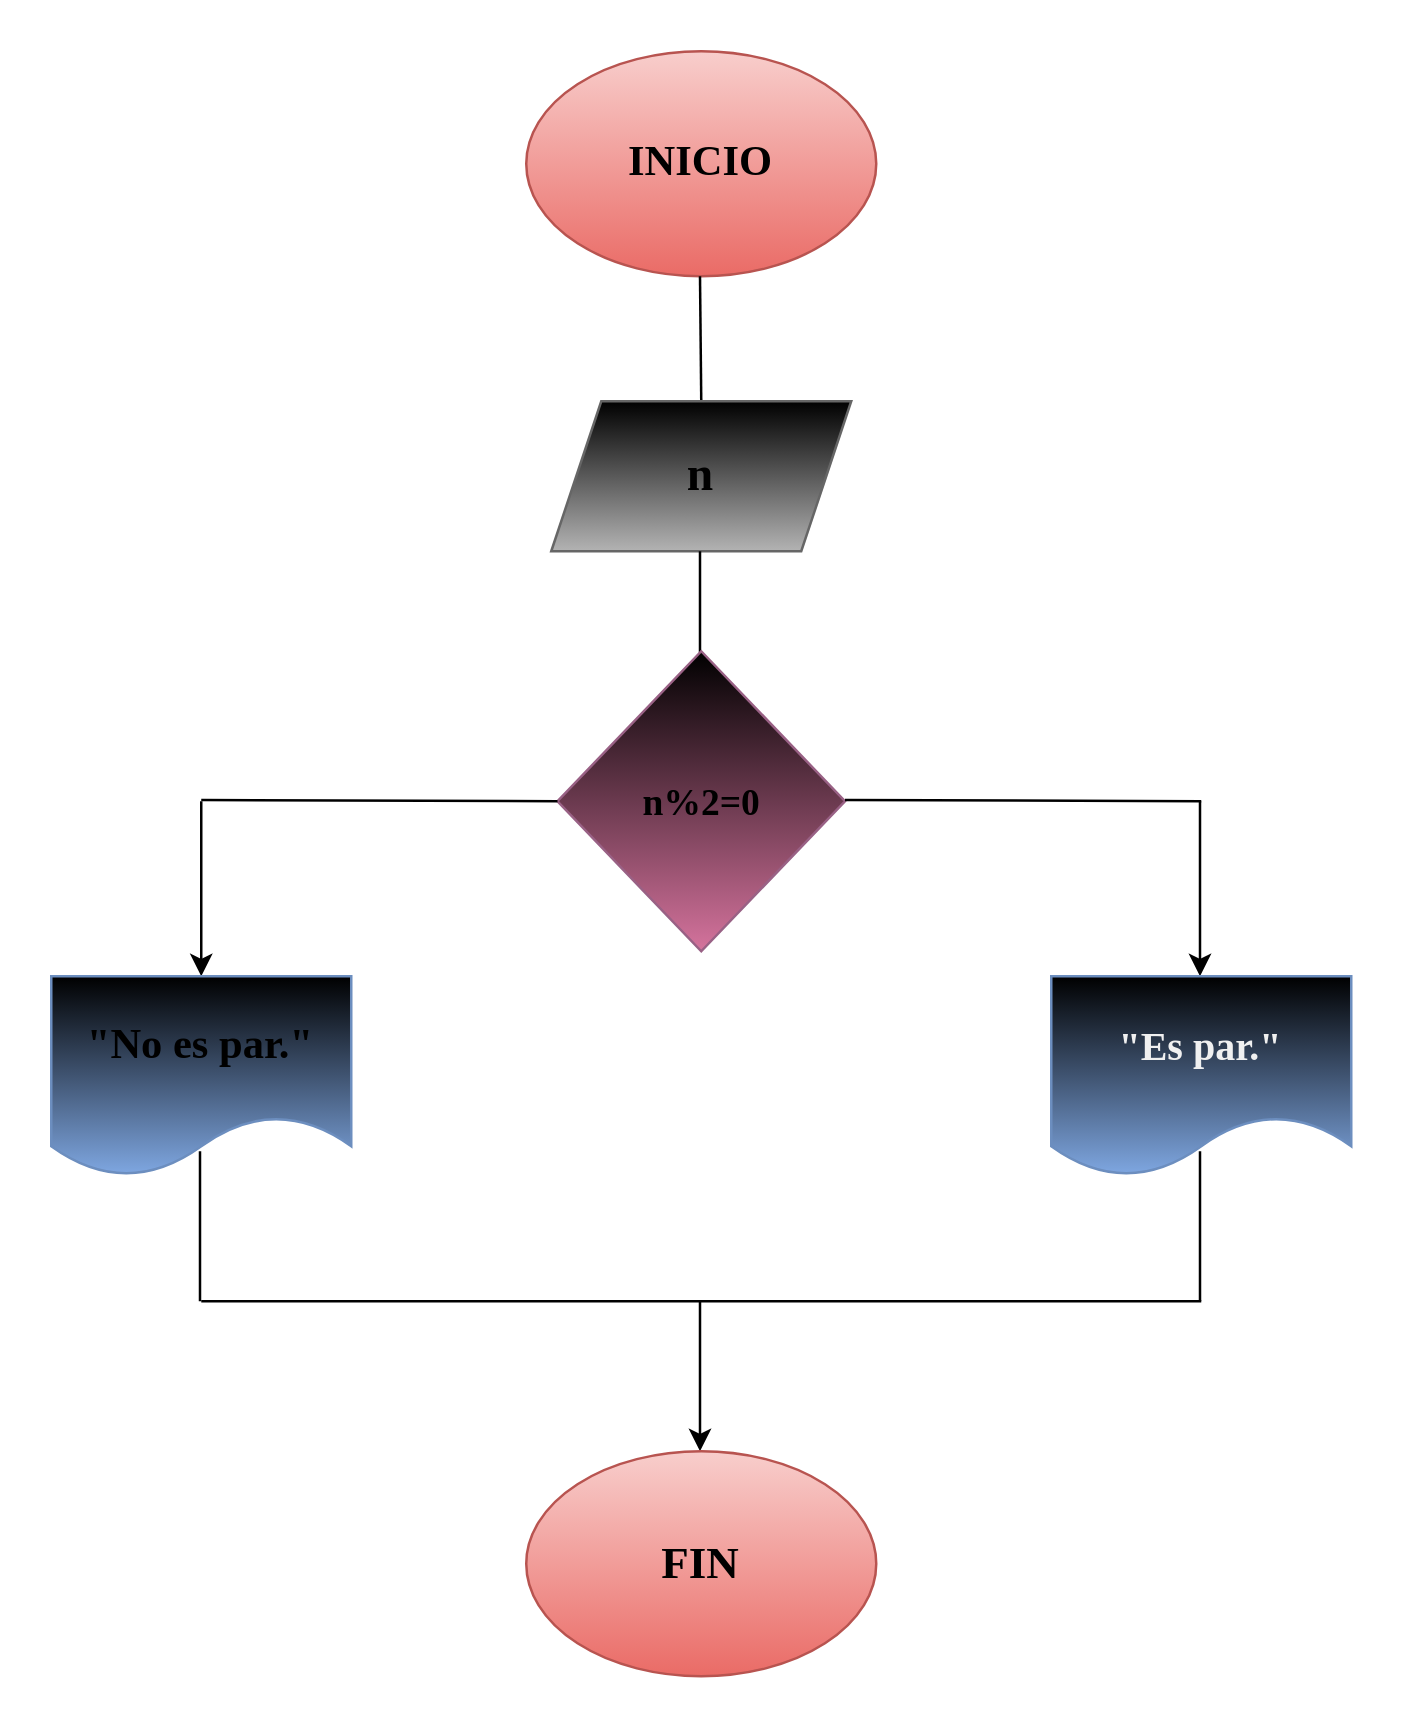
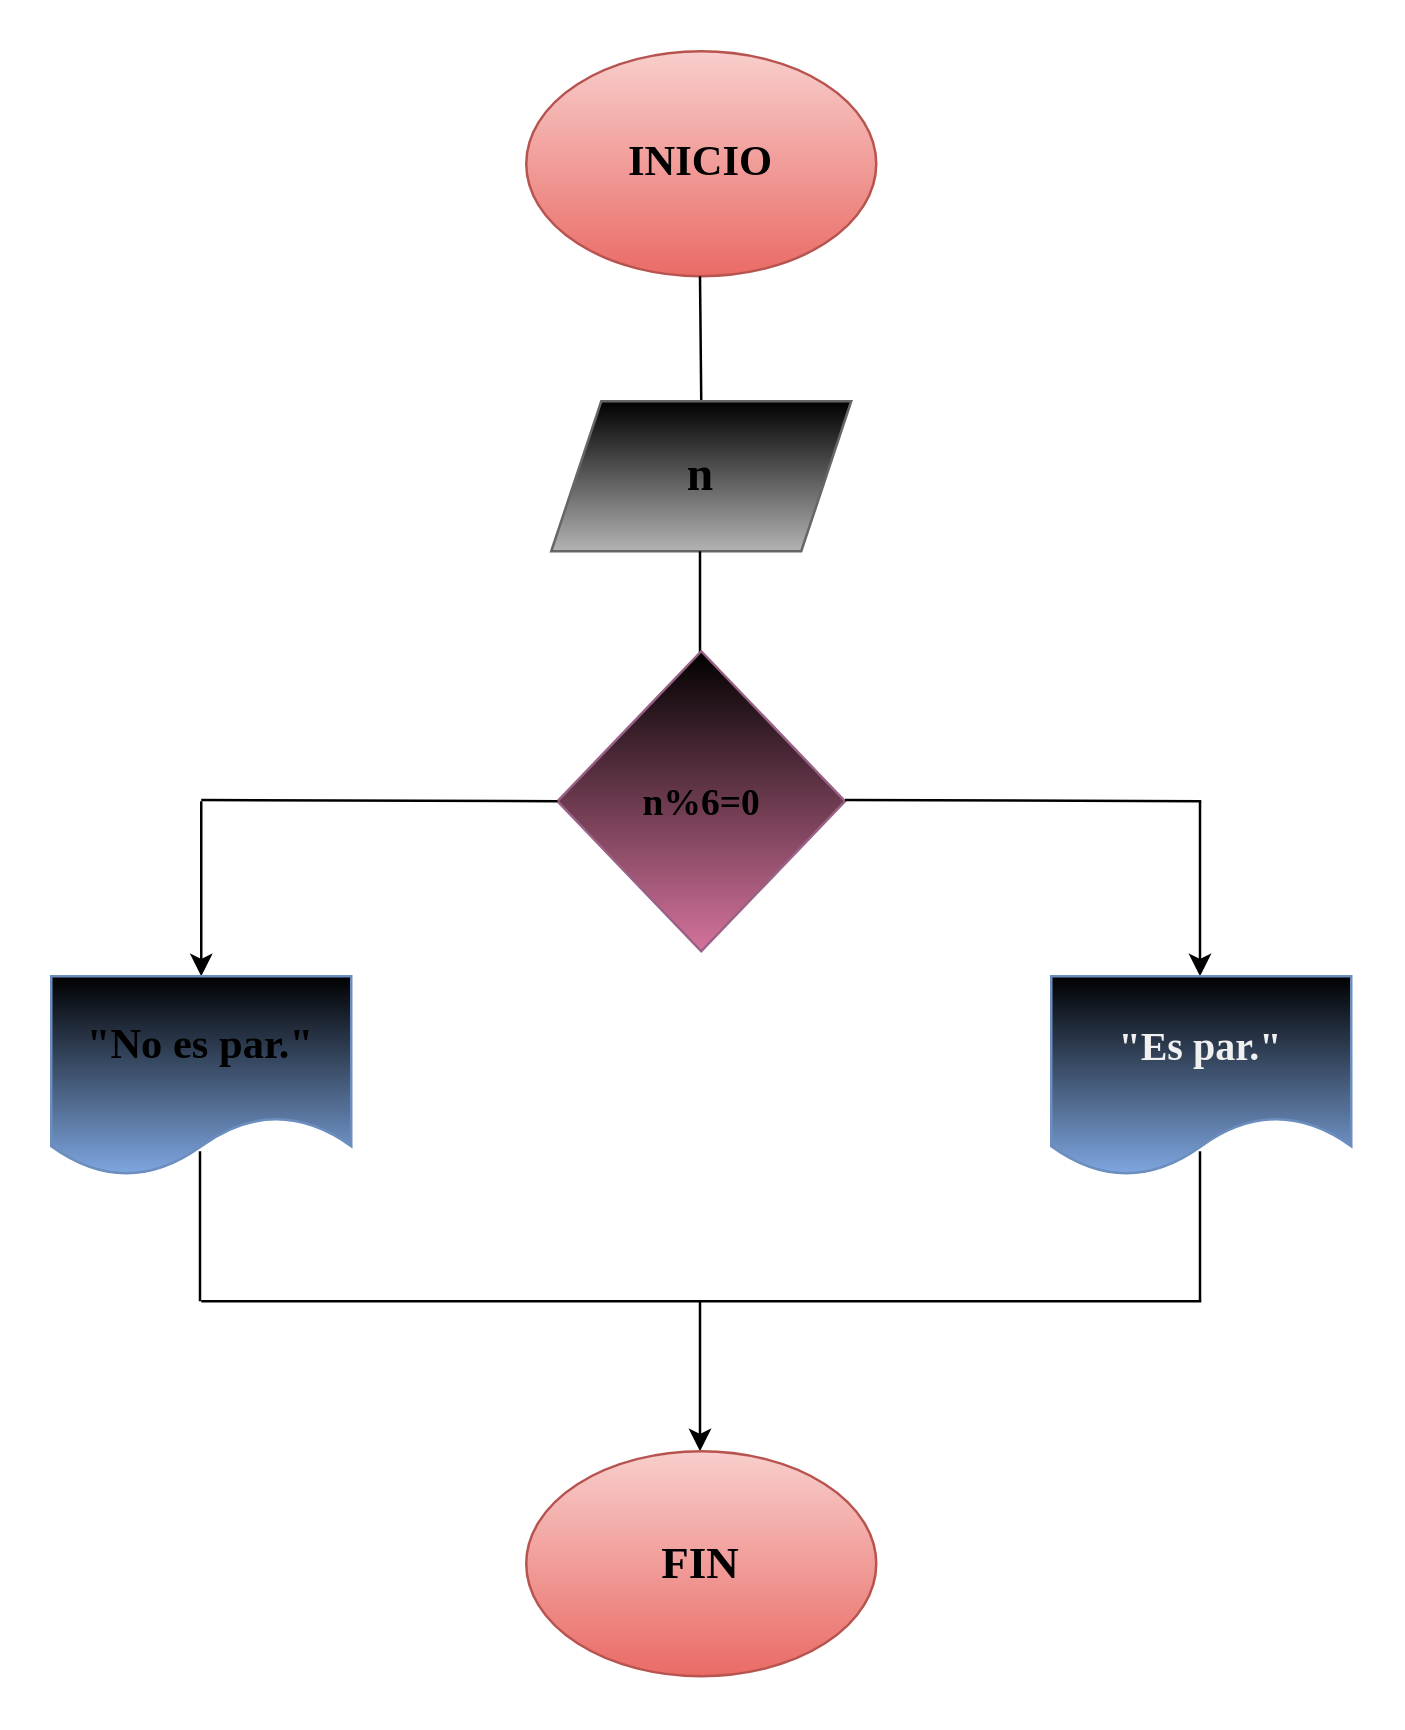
  <mxCell id="0" />
  <mxCell id="1" parent="0" />
  <mxCell id="2" value="INICIO" style="ellipse;whiteSpace=wrap;html=1;fillColor=#f8cecc;gradientColor=#ea6b66;strokeColor=#b85450;fontStyle=1;fontFamily=Verdana;fontColor=#000000;fontSize=17;" vertex="1" parent="1"><mxGeometry x="210" y="20" width="140" height="90" as="geometry" /></mxCell>
  <mxCell id="3" value="" style="endArrow=none;html=1;" edge="1" parent="1"><mxGeometry width="50" height="50" relative="1" as="geometry"><mxPoint x="280" y="160" as="sourcePoint" /><mxPoint x="279.5" y="110" as="targetPoint" /></mxGeometry></mxCell>
  <mxCell id="4" value="n" style="shape=parallelogram;perimeter=parallelogramPerimeter;whiteSpace=wrap;html=1;fixedSize=1;fillColor=#000000;gradientColor=#b3b3b3;strokeColor=#666666;fontStyle=1;fontFamily=Verdana;fontSize=19;" vertex="1" parent="1"><mxGeometry x="220" y="160" width="120" height="60" as="geometry" /></mxCell>
  <mxCell id="5" value="" style="endArrow=none;html=1;" edge="1" parent="1"><mxGeometry width="50" height="50" relative="1" as="geometry"><mxPoint x="279.5" y="220" as="sourcePoint" /><mxPoint x="279.5" y="270" as="targetPoint" /></mxGeometry></mxCell>
- <mxCell id="6" value="n%2=0" style="rhombus;whiteSpace=wrap;html=1;fontStyle=1;fontSize=15;fillColor=#000000;strokeColor=#996185;gradientColor=#d5739d;fontFamily=Verdana;" vertex="1" parent="1"><mxGeometry x="222.5" y="260" width="115" height="120" as="geometry" /></mxCell>
+ <mxCell id="6" value="n%6=0" style="rhombus;whiteSpace=wrap;html=1;fontStyle=1;fontSize=15;fillColor=#000000;strokeColor=#996185;gradientColor=#d5739d;fontFamily=Verdana;" vertex="1" parent="1"><mxGeometry x="222.5" y="260" width="115" height="120" as="geometry" /></mxCell>
  <mxCell id="7" value="" style="endArrow=none;html=1;" edge="1" parent="1"><mxGeometry width="50" height="50" relative="1" as="geometry"><mxPoint x="337.5" y="319.5" as="sourcePoint" /><mxPoint x="480" y="320" as="targetPoint" /></mxGeometry></mxCell>
  <mxCell id="8" value="" style="endArrow=none;html=1;" edge="1" parent="1"><mxGeometry width="50" height="50" relative="1" as="geometry"><mxPoint x="80" y="319.5" as="sourcePoint" /><mxPoint x="222.5" y="320" as="targetPoint" /></mxGeometry></mxCell>
  <mxCell id="9" value="" style="endArrow=classic;html=1;" edge="1" parent="1"><mxGeometry width="50" height="50" relative="1" as="geometry"><mxPoint x="80" y="320" as="sourcePoint" /><mxPoint x="80" y="390" as="targetPoint" /></mxGeometry></mxCell>
  <mxCell id="10" value="" style="endArrow=classic;html=1;" edge="1" parent="1"><mxGeometry width="50" height="50" relative="1" as="geometry"><mxPoint x="479.5" y="320" as="sourcePoint" /><mxPoint x="479.5" y="390" as="targetPoint" /></mxGeometry></mxCell>
  <mxCell id="11" value="&quot;No es par.&quot;" style="shape=document;whiteSpace=wrap;html=1;boundedLbl=1;fillColor=#000000;gradientColor=#7ea6e0;strokeColor=#6c8ebf;fontFamily=Verdana;fontSize=17;fontStyle=1" vertex="1" parent="1"><mxGeometry x="20" y="390" width="120" height="80" as="geometry" /></mxCell>
  <mxCell id="12" value="&quot;Es par.&quot;" style="shape=document;whiteSpace=wrap;html=1;boundedLbl=1;fillColor=#000000;gradientColor=#7ea6e0;strokeColor=#6c8ebf;fontFamily=Verdana;fontStyle=1;fontColor=#F0F0F0;fontSize=16;" vertex="1" parent="1"><mxGeometry x="420" y="390" width="120" height="80" as="geometry" /></mxCell>
  <mxCell id="13" value="" style="endArrow=none;html=1;" edge="1" parent="1"><mxGeometry width="50" height="50" relative="1" as="geometry"><mxPoint x="79.5" y="520" as="sourcePoint" /><mxPoint x="79.5" y="460" as="targetPoint" /></mxGeometry></mxCell>
  <mxCell id="14" value="" style="endArrow=none;html=1;" edge="1" parent="1"><mxGeometry width="50" height="50" relative="1" as="geometry"><mxPoint x="479.5" y="520" as="sourcePoint" /><mxPoint x="479.5" y="460" as="targetPoint" /></mxGeometry></mxCell>
  <mxCell id="15" value="" style="endArrow=none;html=1;" edge="1" parent="1"><mxGeometry width="50" height="50" relative="1" as="geometry"><mxPoint x="80" y="520" as="sourcePoint" /><mxPoint x="480" y="520" as="targetPoint" /></mxGeometry></mxCell>
  <mxCell id="16" value="" style="endArrow=classic;html=1;" edge="1" parent="1"><mxGeometry width="50" height="50" relative="1" as="geometry"><mxPoint x="279.5" y="520" as="sourcePoint" /><mxPoint x="279.5" y="580" as="targetPoint" /></mxGeometry></mxCell>
  <mxCell id="17" value="FIN" style="ellipse;whiteSpace=wrap;html=1;fontStyle=1;fontSize=18;fillColor=#f8cecc;gradientColor=#ea6b66;strokeColor=#b85450;fontColor=#000000;fontFamily=Verdana;" vertex="1" parent="1"><mxGeometry x="210" y="580" width="140" height="90" as="geometry" /></mxCell>
